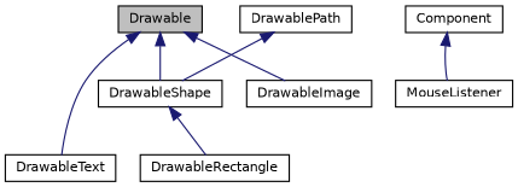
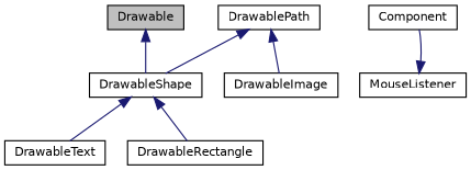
  digraph {
    node [color=black fontname=Helvetica fontsize=10 shape=record]
    edge [color=midnightblue dir=back fontname=Helvetica fontsize=10 labelfontname=Helvetica labelfontsize=10 style=solid]
    n1 [fillcolor=grey75 fontcolor=black height=0.2 label=Drawable style=filled width=0.4]
    n2 [height=0.2 label=DrawableImage width=0.4]
    n3 [height=0.2 label=DrawableShape width=0.4]
    n4 [height=0.2 label=DrawableText width=0.4]
    n5 [height=0.2 label=DrawableRectangle width=0.4]
    n6 [height=0.2 label=Component width=0.4]
    n7 [height=0.2 label=MouseListener width=0.4]
    n8 [height=0.2 label=DrawablePath width=0.4]
-   n1 -> n2
+   n8 -> n2
    n1 -> n3
-   n1 -> n4
+   n3 -> n4
    n3 -> n5
-   n6 -> n7
+   n7 -> n6
    n8 -> n3
  }
